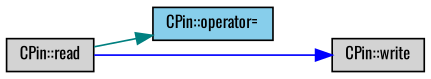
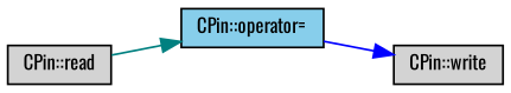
  digraph {
    fontname=Oswald
    rankdir=LR
    node [color=black fillcolor=lightgrey fontname=Oswald fontsize=10 shape=record style=filled]
    edge [fontname=Oswald fontsize=10 labelfontname=Helvetica labelfontsize=10 style=solid]
    n1 [fillcolor=skyblue fontcolor=black height=0.2 label="CPin::operator=" width=0.4]
    n2 [height=0.2 label="CPin::write" width=0.4]
    n3 [height=0.2 label="CPin::read" width=0.4]
-   n3 -> n2 [color=blue]
+   n1 -> n2 [color=blue]
    n3 -> n1 [color=teal]
  }
